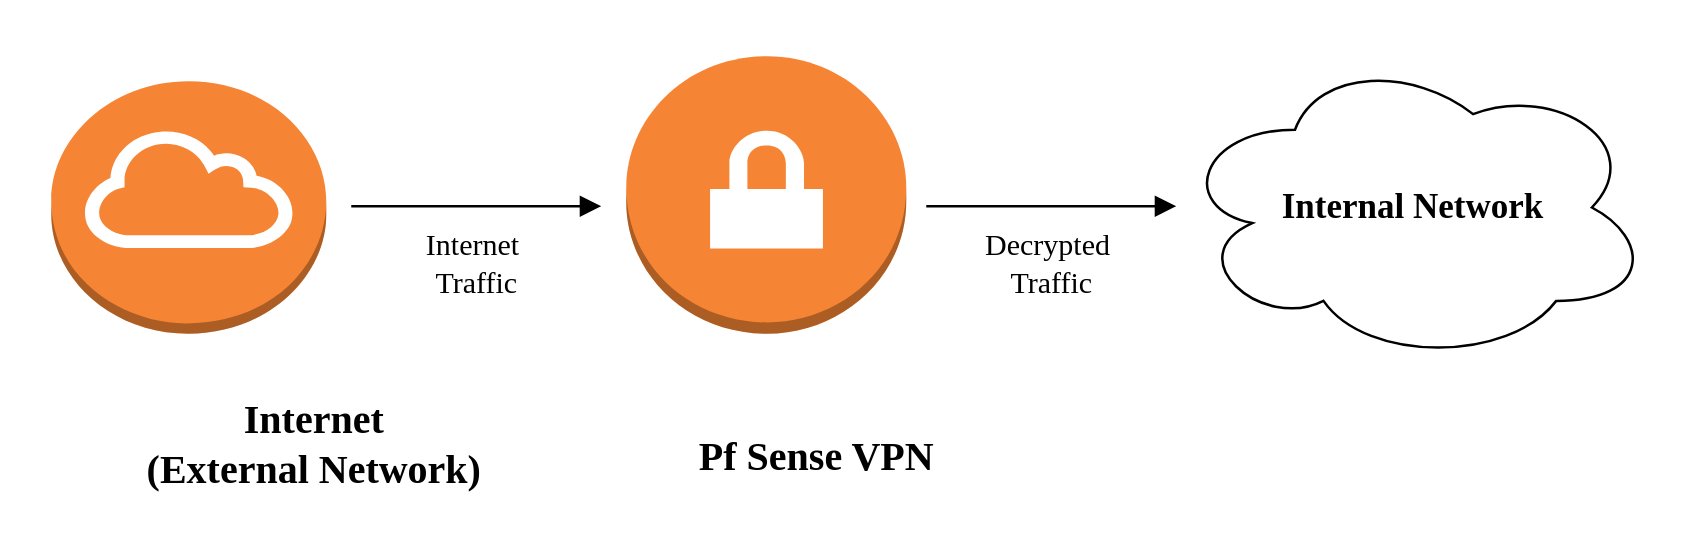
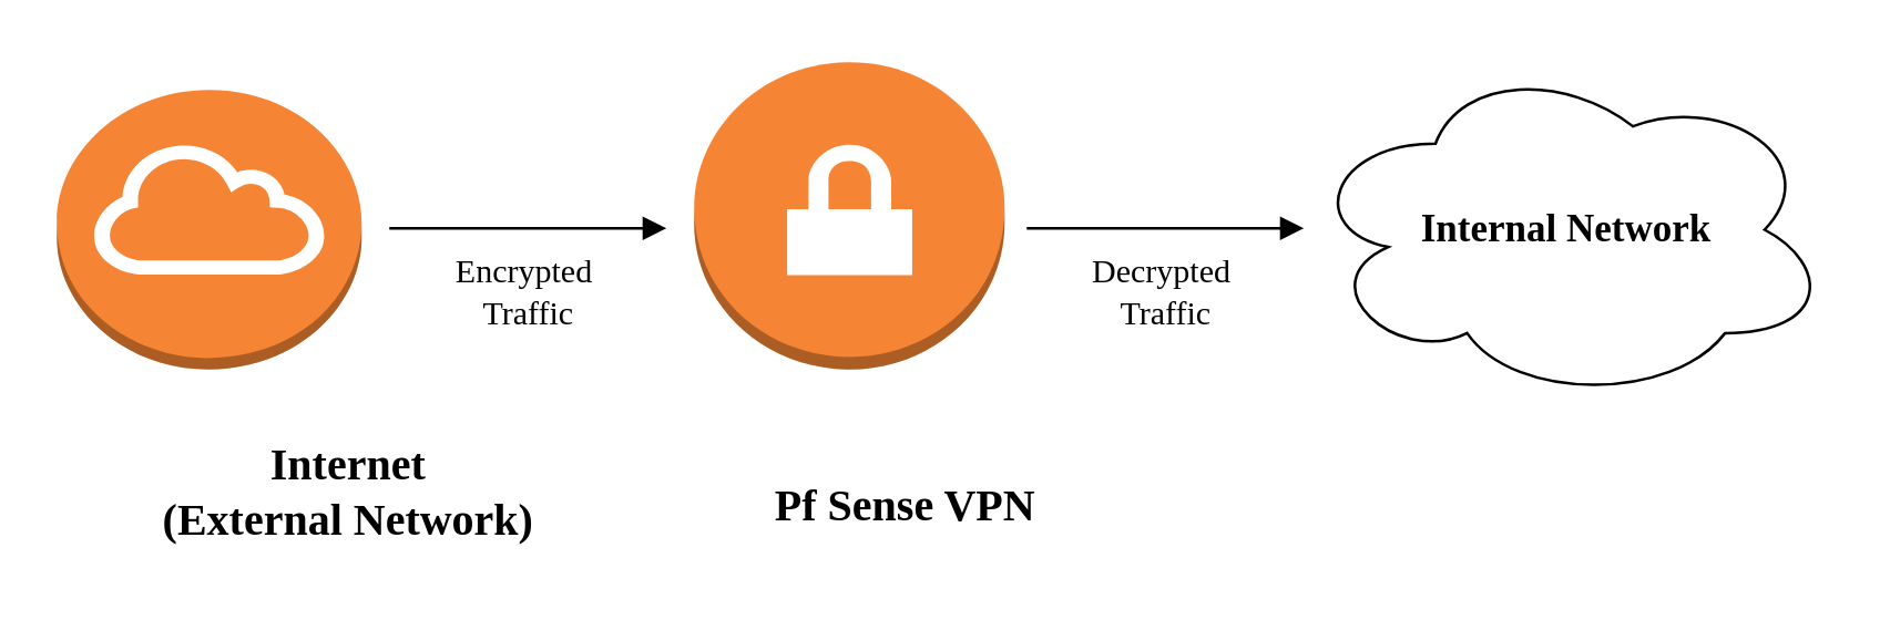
  <mxCell id="0" />
  <mxCell id="1" parent="0" />
  <mxCell id="2" style="endArrow=block;html=1;" parent="1" edge="1"><mxGeometry relative="1" as="geometry"><mxPoint x="140" y="82" as="sourcePoint" /><mxPoint x="240" y="82" as="targetPoint" /></mxGeometry></mxCell>
  <mxCell id="3" value="&lt;font style=&quot;font-size: 14px;&quot; face=&quot;Times New Roman&quot;&gt;&lt;b&gt;Internal Network&lt;/b&gt;&lt;/font&gt;" style="ellipse;shape=cloud;whiteSpace=wrap;html=1;" vertex="1" parent="1"><mxGeometry x="470" y="20.25" width="190" height="124.5" as="geometry" /></mxCell>
  <mxCell id="4" value="" style="outlineConnect=0;dashed=0;verticalLabelPosition=bottom;verticalAlign=top;align=center;html=1;shape=mxgraph.aws3.internet_gateway;fillColor=#F58534;gradientColor=none;" vertex="1" parent="1"><mxGeometry x="20" y="32" width="110" height="101" as="geometry" /></mxCell>
  <mxCell id="5" value="&lt;font style=&quot;font-size: 16px;&quot;&gt;Internet&lt;/font&gt;&lt;div style=&quot;font-size: 16px;&quot;&gt;&lt;font style=&quot;font-size: 16px;&quot;&gt;(External Network)&lt;/font&gt;&lt;/div&gt;" style="text;html=1;align=center;verticalAlign=middle;resizable=0;points=[];autosize=1;strokeColor=none;fillColor=none;fontFamily=Times New Roman;fontStyle=1;fontSize=14;" vertex="1" parent="1"><mxGeometry x="50" y="152" width="150" height="50" as="geometry" /></mxCell>
  <mxCell id="6" value="" style="outlineConnect=0;dashed=0;verticalLabelPosition=bottom;verticalAlign=top;align=center;html=1;shape=mxgraph.aws3.vpn_gateway;fillColor=#F58534;gradientColor=none;" vertex="1" parent="1"><mxGeometry x="250" y="22" width="112" height="111" as="geometry" /></mxCell>
  <mxCell id="7" value="&lt;font style=&quot;font-size: 16px;&quot;&gt;Pf Sense VPN&lt;/font&gt;" style="text;html=1;align=center;verticalAlign=middle;resizable=0;points=[];autosize=1;strokeColor=none;fillColor=none;fontFamily=Times New Roman;fontStyle=1;fontSize=14;" vertex="1" parent="1"><mxGeometry x="271" y="167" width="110" height="30" as="geometry" /></mxCell>
- <mxCell id="8" value="&lt;font style=&quot;font-size: 12px;&quot; face=&quot;Verdana&quot;&gt;Internet&amp;nbsp;&lt;/font&gt;&lt;div style=&quot;&quot;&gt;&lt;font style=&quot;font-size: 12px;&quot; face=&quot;BhgmhrLBOeijyC5LvIty&quot;&gt;Traffic&lt;/font&gt;&lt;/div&gt;" style="text;html=1;align=center;verticalAlign=middle;resizable=0;points=[];autosize=1;strokeColor=none;fillColor=none;" vertex="1" parent="1"><mxGeometry x="145" y="85" width="90" height="40" as="geometry" /></mxCell>
+ <mxCell id="8" value="&lt;font style=&quot;font-size: 12px;&quot; face=&quot;Verdana&quot;&gt;Encrypted&amp;nbsp;&lt;/font&gt;&lt;div style=&quot;&quot;&gt;&lt;font style=&quot;font-size: 12px;&quot; face=&quot;BhgmhrLBOeijyC5LvIty&quot;&gt;Traffic&lt;/font&gt;&lt;/div&gt;" style="text;html=1;align=center;verticalAlign=middle;resizable=0;points=[];autosize=1;strokeColor=none;fillColor=none;" vertex="1" parent="1"><mxGeometry x="145" y="85" width="90" height="40" as="geometry" /></mxCell>
  <mxCell id="9" value="&lt;font style=&quot;font-size: 12px;&quot; face=&quot;Verdana&quot;&gt;Decrypted&amp;nbsp;&lt;/font&gt;&lt;div style=&quot;&quot;&gt;&lt;font style=&quot;font-size: 12px;&quot; face=&quot;LTIe-Fu0XrWSoztCz6gi&quot;&gt;Traffic&lt;/font&gt;&lt;/div&gt;" style="text;html=1;align=center;verticalAlign=middle;resizable=0;points=[];autosize=1;strokeColor=none;fillColor=none;" vertex="1" parent="1"><mxGeometry x="375" y="85" width="90" height="40" as="geometry" /></mxCell>
  <mxCell id="10" style="endArrow=block;html=1;" edge="1" parent="1"><mxGeometry relative="1" as="geometry"><mxPoint x="370" y="82" as="sourcePoint" /><mxPoint x="470" y="82" as="targetPoint" /></mxGeometry></mxCell>
